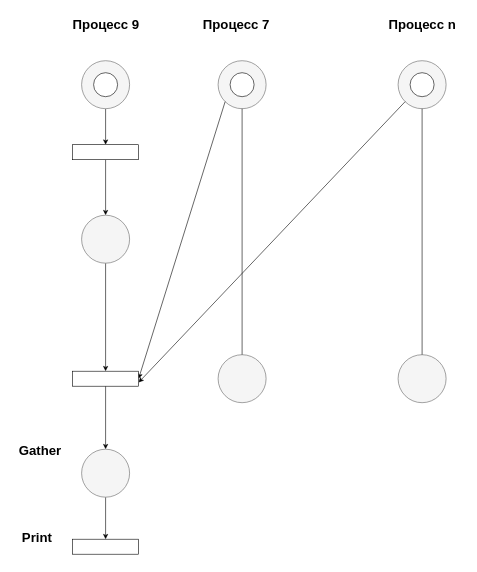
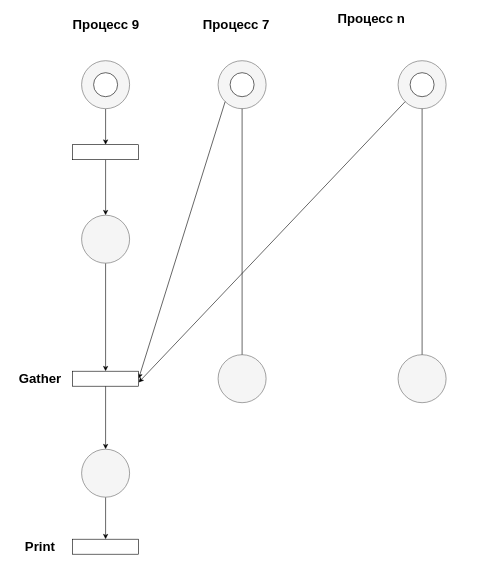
  <mxCell id="0" />
  <mxCell id="1" parent="0" />
  <mxCell id="2" style="edgeStyle=none;html=1;exitX=0.5;exitY=0;exitDx=0;exitDy=0;strokeColor=#000000;fontSize=22;fontColor=#000000;entryX=0.5;entryY=0;entryDx=0;entryDy=0;" parent="1" source="3" target="15" edge="1"><mxGeometry relative="1" as="geometry"><mxPoint x="175" y="358" as="targetPoint" /></mxGeometry></mxCell>
  <mxCell id="3" value="" style="rounded=0;whiteSpace=wrap;html=1;sketch=0;rotation=-180;" parent="1" vertex="1"><mxGeometry x="120.5" y="240.5" width="110" height="25" as="geometry" /></mxCell>
  <mxCell id="4" style="edgeStyle=orthogonalEdgeStyle;html=1;exitX=0.5;exitY=1;exitDx=0;exitDy=0;entryX=0.5;entryY=1;entryDx=0;entryDy=0;strokeColor=#000000;fontSize=22;fontColor=#000000;" parent="1" source="5" target="3" edge="1"><mxGeometry relative="1" as="geometry" /></mxCell>
  <mxCell id="5" value="" style="ellipse;whiteSpace=wrap;html=1;aspect=fixed;sketch=0;fillColor=#f5f5f5;fontColor=#333333;strokeColor=#666666;" parent="1" vertex="1"><mxGeometry x="135.5" y="100.5" width="80" height="80" as="geometry" /></mxCell>
  <mxCell id="6" value="" style="ellipse;whiteSpace=wrap;html=1;aspect=fixed;sketch=0;fillColor=#f5f5f5;fontColor=#333333;strokeColor=#666666;" parent="1" vertex="1"><mxGeometry x="363" y="100.5" width="80" height="80" as="geometry" /></mxCell>
  <mxCell id="7" value="" style="ellipse;whiteSpace=wrap;html=1;aspect=fixed;sketch=0;fillColor=#f5f5f5;fontColor=#333333;strokeColor=#666666;" parent="1" vertex="1"><mxGeometry x="663" y="100.5" width="80" height="80" as="geometry" /></mxCell>
  <mxCell id="8" value="" style="ellipse;whiteSpace=wrap;html=1;aspect=fixed;sketch=0;fontSize=22;fontColor=#000000;strokeColor=#000000;" parent="1" vertex="1"><mxGeometry x="155.5" y="120.5" width="40" height="40" as="geometry" /></mxCell>
  <mxCell id="9" value="" style="ellipse;whiteSpace=wrap;html=1;aspect=fixed;sketch=0;fontSize=22;fontColor=#000000;strokeColor=#000000;" parent="1" vertex="1"><mxGeometry x="383" y="120.5" width="40" height="40" as="geometry" /></mxCell>
  <mxCell id="10" value="" style="ellipse;whiteSpace=wrap;html=1;aspect=fixed;sketch=0;fontSize=22;fontColor=#000000;strokeColor=#000000;" parent="1" vertex="1"><mxGeometry x="683" y="120.5" width="40" height="40" as="geometry" /></mxCell>
  <mxCell id="11" value="&lt;font color=&quot;#000000&quot;&gt;&lt;span style=&quot;font-size: 22px;&quot;&gt;&lt;b&gt;Процесс 9&lt;/b&gt;&lt;/span&gt;&lt;/font&gt;" style="text;html=1;align=center;verticalAlign=middle;resizable=0;points=[];autosize=1;strokeColor=none;fillColor=none;" parent="1" vertex="1"><mxGeometry x="110.5" y="20.5" width="130" height="40" as="geometry" /></mxCell>
  <mxCell id="12" value="&lt;font color=&quot;#000000&quot;&gt;&lt;span style=&quot;font-size: 22px;&quot;&gt;&lt;b&gt;Процесс 7&lt;/b&gt;&lt;/span&gt;&lt;/font&gt;" style="text;html=1;align=center;verticalAlign=middle;resizable=0;points=[];autosize=1;strokeColor=none;fillColor=none;" parent="1" vertex="1"><mxGeometry x="328" y="20.5" width="130" height="40" as="geometry" /></mxCell>
- <mxCell id="13" value="&lt;font color=&quot;#000000&quot;&gt;&lt;span style=&quot;font-size: 22px;&quot;&gt;&lt;b&gt;Процесс n&lt;/b&gt;&lt;/span&gt;&lt;/font&gt;" style="text;html=1;align=center;verticalAlign=middle;resizable=0;points=[];autosize=1;strokeColor=none;fillColor=none;" parent="1" vertex="1"><mxGeometry x="633" y="20.5" width="140" height="40" as="geometry" /></mxCell>
+ <mxCell id="13" value="&lt;font color=&quot;#000000&quot;&gt;&lt;span style=&quot;font-size: 22px;&quot;&gt;&lt;b&gt;Процесс n&lt;/b&gt;&lt;/span&gt;&lt;/font&gt;" style="text;html=1;align=center;verticalAlign=middle;resizable=0;points=[];autosize=1;strokeColor=none;fillColor=none;" parent="1" vertex="1"><mxGeometry x="548" y="10.5" width="140" height="40" as="geometry" /></mxCell>
  <mxCell id="14" style="edgeStyle=none;html=1;exitX=0.5;exitY=1;exitDx=0;exitDy=0;entryX=0.5;entryY=1;entryDx=0;entryDy=0;strokeColor=#000000;fontSize=22;fontColor=#000000;" parent="1" source="15" target="19" edge="1"><mxGeometry relative="1" as="geometry"><mxPoint x="175.5" y="498" as="sourcePoint" /></mxGeometry></mxCell>
  <mxCell id="15" value="" style="ellipse;whiteSpace=wrap;html=1;aspect=fixed;sketch=0;fillColor=#f5f5f5;fontColor=#333333;strokeColor=#666666;" parent="1" vertex="1"><mxGeometry x="135.5" y="358" width="80" height="80" as="geometry" /></mxCell>
  <mxCell id="16" style="edgeStyle=none;html=1;entryX=0;entryY=0.5;entryDx=0;entryDy=0;strokeColor=#000000;exitX=0;exitY=1;exitDx=0;exitDy=0;" edge="1" parent="1" source="6" target="19"><mxGeometry relative="1" as="geometry"><mxPoint x="379" y="430" as="sourcePoint" /></mxGeometry></mxCell>
  <mxCell id="17" style="edgeStyle=none;html=1;exitX=0;exitY=1;exitDx=0;exitDy=0;entryX=0;entryY=0.25;entryDx=0;entryDy=0;strokeColor=#000000;" edge="1" parent="1" source="7" target="19"><mxGeometry relative="1" as="geometry"><mxPoint x="674.716" y="426.284" as="sourcePoint" /></mxGeometry></mxCell>
  <mxCell id="18" style="edgeStyle=none;html=1;exitX=0.5;exitY=0;exitDx=0;exitDy=0;strokeColor=#000000;entryX=0.5;entryY=0;entryDx=0;entryDy=0;" edge="1" parent="1" source="19" target="23"><mxGeometry relative="1" as="geometry"><mxPoint x="174.636" y="748" as="targetPoint" /></mxGeometry></mxCell>
  <mxCell id="19" value="" style="rounded=0;whiteSpace=wrap;html=1;sketch=0;rotation=-180;strokeColor=#000000;" parent="1" vertex="1"><mxGeometry x="120.5" y="618" width="110" height="25" as="geometry" /></mxCell>
  <mxCell id="20" style="edgeStyle=none;html=1;exitX=0.5;exitY=1;exitDx=0;exitDy=0;entryX=0.5;entryY=1;entryDx=0;entryDy=0;strokeColor=#000000;fontSize=22;fontColor=#000000;" parent="1" source="6" edge="1"><mxGeometry relative="1" as="geometry"><mxPoint x="403" y="438" as="sourcePoint" /><mxPoint x="403" y="618" as="targetPoint" /></mxGeometry></mxCell>
  <mxCell id="21" style="edgeStyle=none;html=1;exitX=0.5;exitY=1;exitDx=0;exitDy=0;entryX=0.5;entryY=1;entryDx=0;entryDy=0;strokeColor=#000000;fontSize=22;fontColor=#000000;" parent="1" source="7" edge="1"><mxGeometry relative="1" as="geometry"><mxPoint x="703" y="438" as="sourcePoint" /><mxPoint x="703" y="618" as="targetPoint" /></mxGeometry></mxCell>
  <mxCell id="22" style="edgeStyle=none;html=1;strokeColor=#000000;" edge="1" parent="1" source="23"><mxGeometry relative="1" as="geometry"><mxPoint x="175.5" y="898" as="targetPoint" /></mxGeometry></mxCell>
  <mxCell id="23" value="" style="ellipse;whiteSpace=wrap;html=1;aspect=fixed;sketch=0;fillColor=#f5f5f5;fontColor=#333333;strokeColor=#666666;" vertex="1" parent="1"><mxGeometry x="135.5" y="748" width="80" height="80" as="geometry" /></mxCell>
  <mxCell id="24" value="" style="rounded=0;whiteSpace=wrap;html=1;sketch=0;rotation=-180;" vertex="1" parent="1"><mxGeometry x="120.5" y="898" width="110" height="25" as="geometry" /></mxCell>
- <mxCell id="25" value="&lt;font color=&quot;#000000&quot;&gt;&lt;span style=&quot;font-size: 22px;&quot;&gt;&lt;b&gt;Print&lt;/b&gt;&lt;/span&gt;&lt;/font&gt;" style="text;html=1;align=center;verticalAlign=middle;resizable=0;points=[];autosize=1;strokeColor=none;fillColor=none;" vertex="1" parent="1"><mxGeometry x="25.5" y="875.5" width="70" height="40" as="geometry" /></mxCell>
+ <mxCell id="25" value="&lt;font color=&quot;#000000&quot;&gt;&lt;span style=&quot;font-size: 22px;&quot;&gt;&lt;b&gt;Print&lt;/b&gt;&lt;/span&gt;&lt;/font&gt;" style="text;html=1;align=center;verticalAlign=middle;resizable=0;points=[];autosize=1;strokeColor=none;fillColor=none;" vertex="1" parent="1"><mxGeometry x="30.5" y="890.5" width="70" height="40" as="geometry" /></mxCell>
  <mxCell id="26" value="" style="ellipse;whiteSpace=wrap;html=1;aspect=fixed;sketch=0;fillColor=#f5f5f5;fontColor=#333333;strokeColor=#666666;" vertex="1" parent="1"><mxGeometry x="663" y="590.5" width="80" height="80" as="geometry" /></mxCell>
  <mxCell id="27" value="" style="ellipse;whiteSpace=wrap;html=1;aspect=fixed;sketch=0;fillColor=#f5f5f5;fontColor=#333333;strokeColor=#666666;" vertex="1" parent="1"><mxGeometry x="363" y="590.5" width="80" height="80" as="geometry" /></mxCell>
- <mxCell id="28" value="&lt;font color=&quot;#000000&quot;&gt;&lt;span style=&quot;font-size: 22px;&quot;&gt;&lt;b&gt;Gather&lt;/b&gt;&lt;/span&gt;&lt;/font&gt;" style="text;html=1;align=center;verticalAlign=middle;resizable=0;points=[];autosize=1;strokeColor=none;fillColor=none;" vertex="1" parent="1"><mxGeometry x="20.5" y="730.5" width="90" height="40" as="geometry" /></mxCell>
+ <mxCell id="28" value="&lt;font color=&quot;#000000&quot;&gt;&lt;span style=&quot;font-size: 22px;&quot;&gt;&lt;b&gt;Gather&lt;/b&gt;&lt;/span&gt;&lt;/font&gt;" style="text;html=1;align=center;verticalAlign=middle;resizable=0;points=[];autosize=1;strokeColor=none;fillColor=none;" vertex="1" parent="1"><mxGeometry x="20.5" y="610.5" width="90" height="40" as="geometry" /></mxCell>
